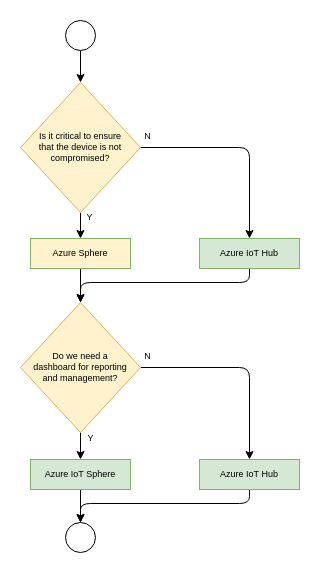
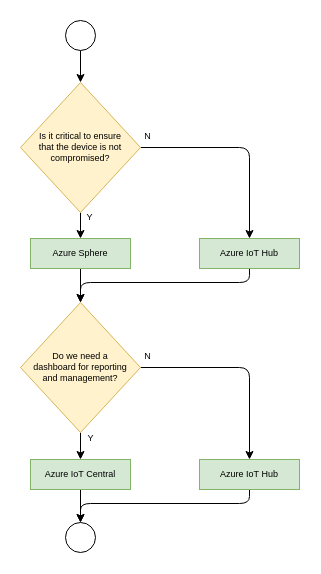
  <mxCell id="0" />
  <mxCell id="1" parent="0" />
  <mxCell id="2" value="Y" style="edgeStyle=orthogonalEdgeStyle;orthogonalLoop=1;jettySize=auto;html=1;exitX=0.5;exitY=1;exitDx=0;exitDy=0;entryX=0.5;entryY=0;entryDx=0;entryDy=0;fontSize=9;" parent="1" source="4" target="12" edge="1"><mxGeometry x="-0.615" y="9" relative="1" as="geometry"><mxPoint as="offset" /></mxGeometry></mxCell>
  <mxCell id="3" value="N" style="edgeStyle=orthogonalEdgeStyle;orthogonalLoop=1;jettySize=auto;html=1;exitX=1;exitY=0.5;exitDx=0;exitDy=0;entryX=0.5;entryY=0;entryDx=0;entryDy=0;fontSize=9;" edge="1" parent="1" source="4" target="16"><mxGeometry x="-0.93" y="11" relative="1" as="geometry"><mxPoint as="offset" /></mxGeometry></mxCell>
  <mxCell id="4" value="Is it critical to ensure&lt;br&gt;that the device is not compromised?" style="rhombus;whiteSpace=wrap;html=1;spacing=0;fontSize=9;fillColor=#fff2cc;strokeColor=#d6b656;" parent="1" vertex="1"><mxGeometry x="20" y="82" width="120" height="130" as="geometry" /></mxCell>
  <mxCell id="5" value="Y" style="edgeStyle=orthogonalEdgeStyle;orthogonalLoop=1;jettySize=auto;html=1;exitX=0.5;exitY=1;exitDx=0;exitDy=0;entryX=0.5;entryY=0;entryDx=0;entryDy=0;fontSize=9;" parent="1" source="7" target="14" edge="1"><mxGeometry x="-0.556" y="10" relative="1" as="geometry"><mxPoint as="offset" /></mxGeometry></mxCell>
  <mxCell id="6" value="N" style="edgeStyle=orthogonalEdgeStyle;orthogonalLoop=1;jettySize=auto;html=1;exitX=1;exitY=0.5;exitDx=0;exitDy=0;entryX=0.5;entryY=0;entryDx=0;entryDy=0;fontSize=9;" edge="1" parent="1" source="7" target="18"><mxGeometry x="-0.93" y="11" relative="1" as="geometry"><mxPoint as="offset" /></mxGeometry></mxCell>
  <mxCell id="7" value="Do we need a&lt;br&gt;dashboard for reporting&lt;br&gt;and management?" style="rhombus;whiteSpace=wrap;html=1;spacing=0;fontSize=9;fillColor=#fff2cc;strokeColor=#d6b656;" parent="1" vertex="1"><mxGeometry x="20" y="302" width="120" height="130" as="geometry" /></mxCell>
  <mxCell id="8" style="edgeStyle=orthogonalEdgeStyle;orthogonalLoop=1;jettySize=auto;html=1;exitX=0.5;exitY=1;exitDx=0;exitDy=0;entryX=0.5;entryY=0;entryDx=0;entryDy=0;fontSize=9;" edge="1" parent="1" source="9" target="4"><mxGeometry relative="1" as="geometry"><mxPoint x="80" y="104" as="targetPoint" /></mxGeometry></mxCell>
  <mxCell id="9" value="" style="ellipse;whiteSpace=wrap;html=1;aspect=fixed;fontSize=9;" parent="1" vertex="1"><mxGeometry x="65" y="20" width="30" height="30" as="geometry" /></mxCell>
  <mxCell id="10" value="" style="ellipse;whiteSpace=wrap;html=1;aspect=fixed;fontSize=9;" parent="1" vertex="1"><mxGeometry x="65" y="522" width="30" height="30" as="geometry" /></mxCell>
  <mxCell id="11" style="edgeStyle=orthogonalEdgeStyle;orthogonalLoop=1;jettySize=auto;html=1;exitX=0.5;exitY=1;exitDx=0;exitDy=0;entryX=0.5;entryY=0;entryDx=0;entryDy=0;fontSize=9;" parent="1" source="12" target="7" edge="1"><mxGeometry relative="1" as="geometry" /></mxCell>
- <mxCell id="12" value="Azure Sphere" style="whiteSpace=wrap;html=1;fontSize=9;fillColor=#fff2cc;strokeColor=#82b366;" parent="1" vertex="1"><mxGeometry x="30" y="238" width="100" height="30" as="geometry" /></mxCell>
+ <mxCell id="12" value="Azure Sphere" style="whiteSpace=wrap;html=1;fontSize=9;fillColor=#d5e8d4;strokeColor=#82b366;" parent="1" vertex="1"><mxGeometry x="30" y="238" width="100" height="30" as="geometry" /></mxCell>
  <mxCell id="13" style="edgeStyle=orthogonalEdgeStyle;orthogonalLoop=1;jettySize=auto;html=1;exitX=0.5;exitY=1;exitDx=0;exitDy=0;entryX=0.5;entryY=0;entryDx=0;entryDy=0;fontSize=9;" edge="1" parent="1" source="14" target="10"><mxGeometry relative="1" as="geometry"><mxPoint x="80" y="523" as="targetPoint" /></mxGeometry></mxCell>
- <mxCell id="14" value="Azure IoT Sphere" style="whiteSpace=wrap;html=1;fontSize=9;fillColor=#d5e8d4;strokeColor=#82b366;" parent="1" vertex="1"><mxGeometry x="30" y="459" width="100" height="30" as="geometry" /></mxCell>
+ <mxCell id="14" value="Azure IoT Central" style="whiteSpace=wrap;html=1;fontSize=9;fillColor=#d5e8d4;strokeColor=#82b366;" parent="1" vertex="1"><mxGeometry x="30" y="459" width="100" height="30" as="geometry" /></mxCell>
  <mxCell id="15" style="edgeStyle=orthogonalEdgeStyle;orthogonalLoop=1;jettySize=auto;html=1;exitX=0.5;exitY=1;exitDx=0;exitDy=0;entryX=0.5;entryY=0;entryDx=0;entryDy=0;fontSize=9;" edge="1" parent="1" source="16" target="7"><mxGeometry relative="1" as="geometry"><Array as="points"><mxPoint x="249" y="282" /><mxPoint x="80" y="282" /></Array></mxGeometry></mxCell>
  <mxCell id="16" value="Azure IoT Hub" style="whiteSpace=wrap;html=1;fontSize=9;fillColor=#d5e8d4;strokeColor=#82b366;" vertex="1" parent="1"><mxGeometry x="199" y="238" width="100" height="30" as="geometry" /></mxCell>
  <mxCell id="17" style="edgeStyle=orthogonalEdgeStyle;orthogonalLoop=1;jettySize=auto;html=1;exitX=0.5;exitY=1;exitDx=0;exitDy=0;entryX=0.5;entryY=0;entryDx=0;entryDy=0;fontSize=9;" edge="1" parent="1" source="18" target="10"><mxGeometry relative="1" as="geometry"><mxPoint x="80" y="523" as="targetPoint" /><Array as="points"><mxPoint x="249" y="503" /><mxPoint x="80" y="503" /></Array></mxGeometry></mxCell>
  <mxCell id="18" value="Azure IoT Hub" style="whiteSpace=wrap;html=1;fontSize=9;fillColor=#d5e8d4;strokeColor=#82b366;" vertex="1" parent="1"><mxGeometry x="199" y="459" width="100" height="30" as="geometry" /></mxCell>
